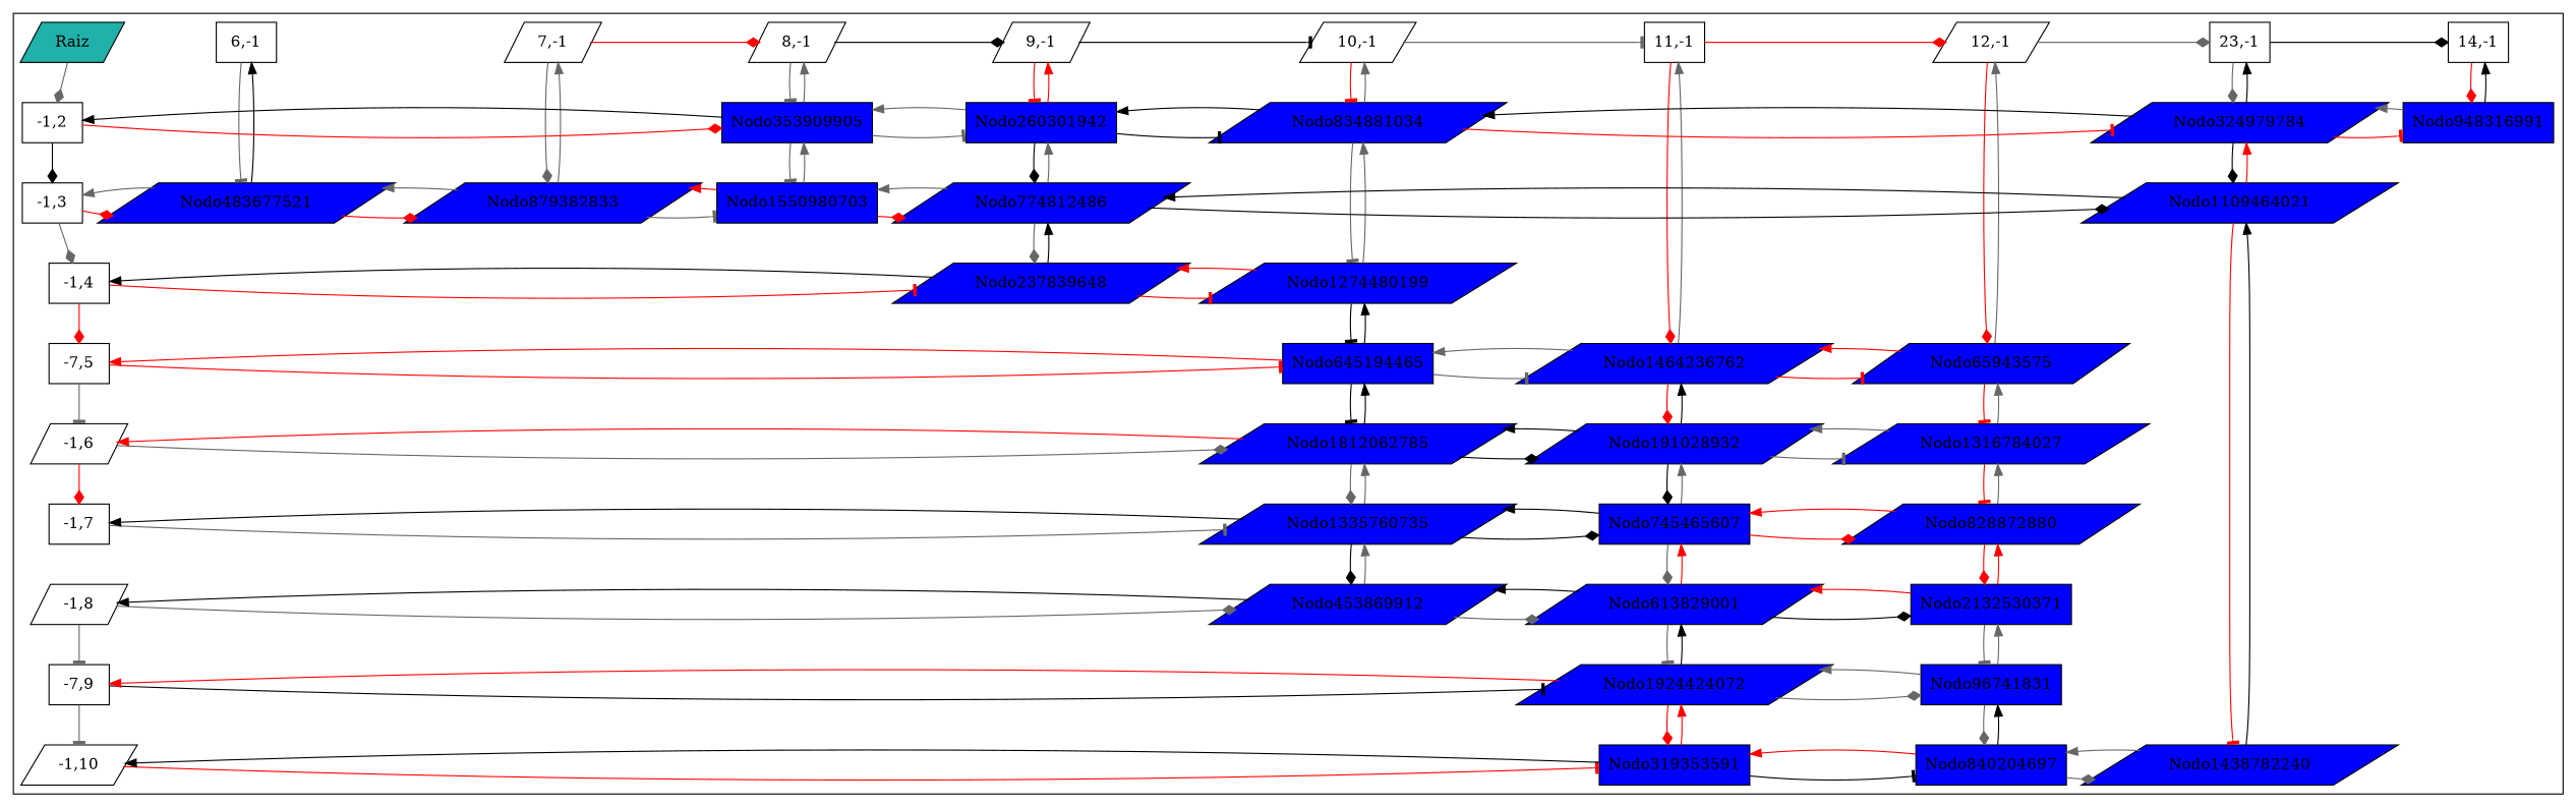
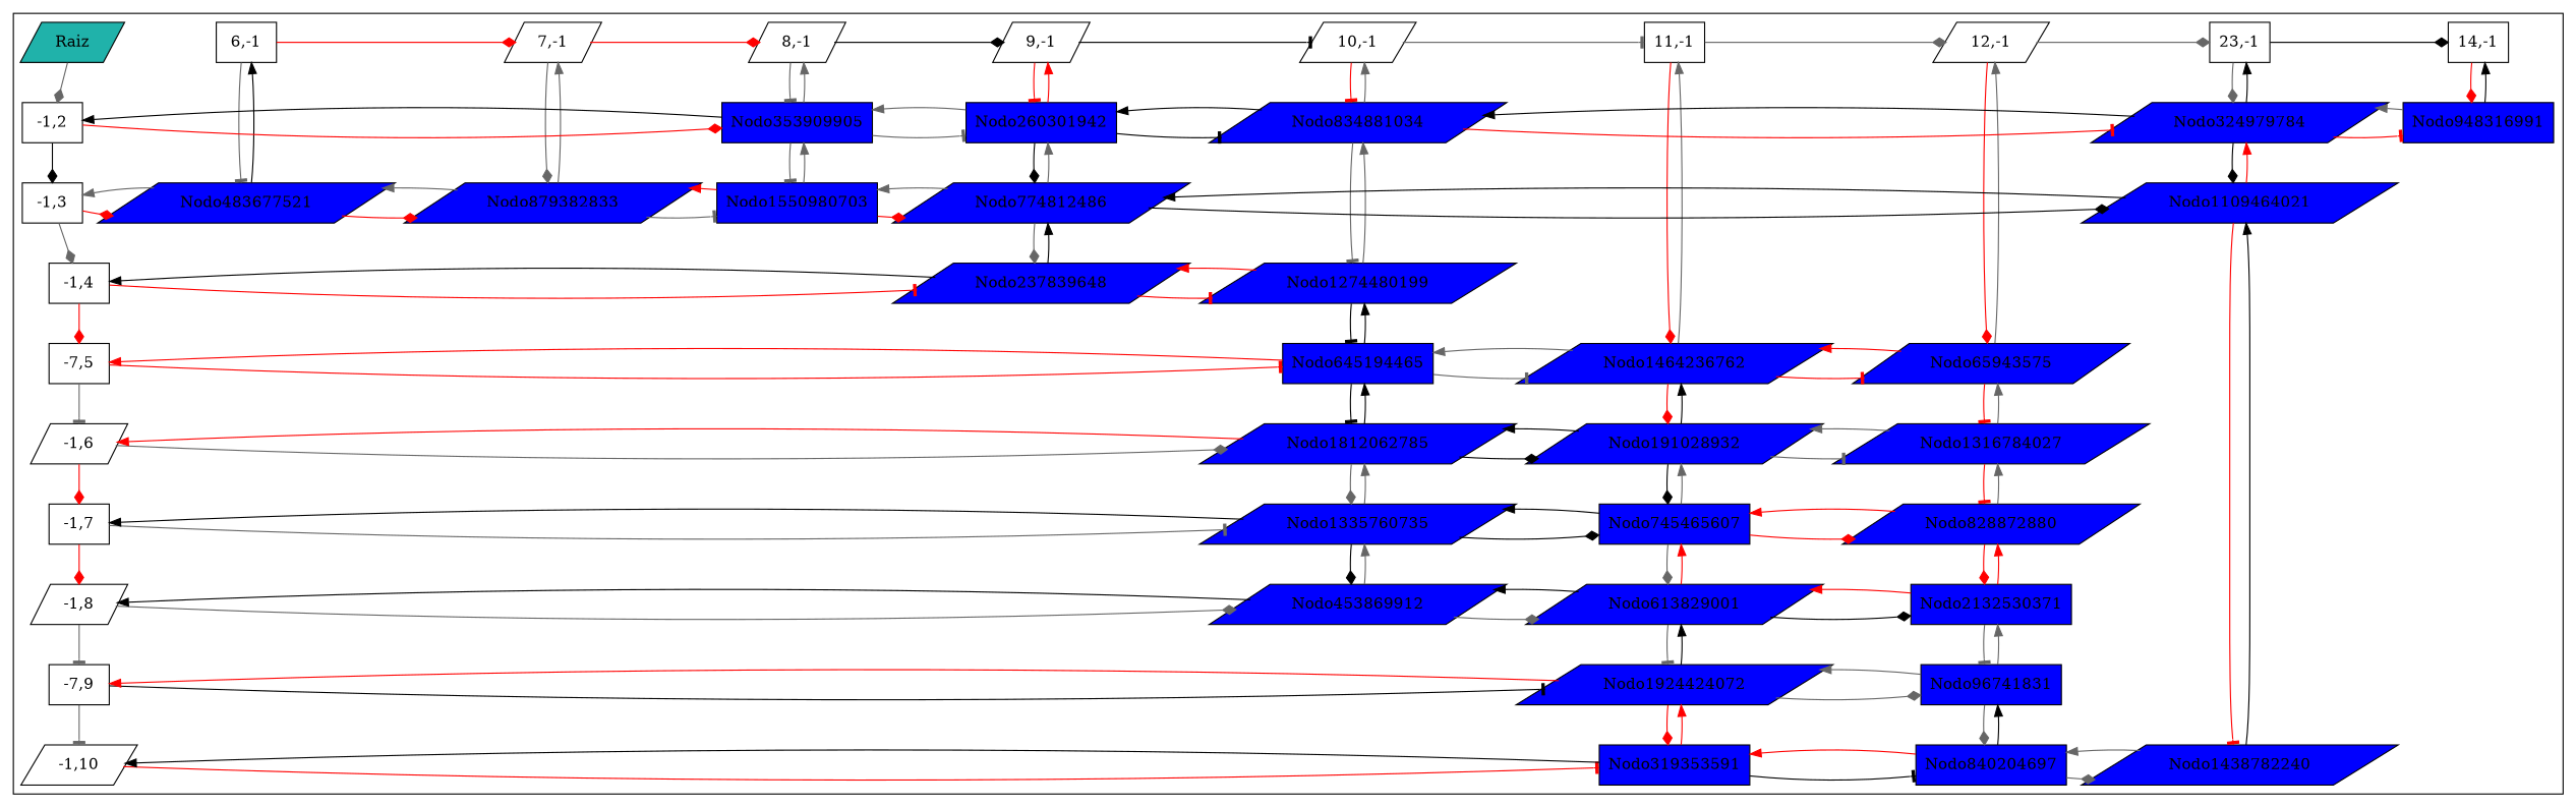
  digraph {
    node [fillcolor="#0000FF" shape=parallelogram style=filled group=1]
    edge [color=gray40]
    n1 [fillcolor=lightseagreen label=Raiz group=""]
    n2 [fillcolor=white group=8 label="6,-1" shape=box]
    n3 [fillcolor=white group=9 label="7,-1"]
    n4 [fillcolor=white group=10 label="8,-1"]
    n5 [fillcolor=white group=11 label="9,-1"]
    n6 [fillcolor=white group=12 label="10,-1"]
    n7 [fillcolor=white group=13 label="11,-1" shape=box]
    n8 [fillcolor=white group=14 label="12,-1"]
    n9 [fillcolor=white group=15 label="23,-1" shape=box]
    n10 [fillcolor=white group=16 label="14,-1" shape=box]
    n11 [fillcolor=white label="-1,2" shape=box]
    Nodo353909905 [group=10 shape=box]
    Nodo260301942 [group=11 shape=box]
    Nodo834881034 [group=12]
    Nodo324979784 [group=15]
    Nodo948316991 [group=16 shape=box]
    n17 [fillcolor=white label="-1,3" shape=box]
    Nodo483677521 [group=8]
    Nodo879382833 [group=9]
    Nodo1550980703 [group=10 shape=box]
    Nodo774812486 [group=11]
    Nodo1109464021 [group=15]
    n23 [fillcolor=white label="-1,4" shape=box]
    Nodo237839648 [group=11]
    Nodo1274480199 [group=12]
    n26 [fillcolor=white label="-7,5" shape=box]
    Nodo645194465 [group=12 shape=box]
    Nodo1464236762 [group=13]
    Nodo65943575 [group=14]
    n30 [fillcolor=white label="-1,6"]
    Nodo1812062785 [group=12]
    Nodo191028932 [group=13]
    Nodo1316784027 [group=14]
    n34 [fillcolor=white label="-1,7" shape=box]
    Nodo1335760735 [group=12]
    Nodo745465607 [group=13 shape=box]
    Nodo828872880 [group=14]
    n38 [fillcolor=white label="-1,8"]
    Nodo453869912 [group=12]
    Nodo613829001 [group=13]
    Nodo2132530371 [group=14 shape=box]
    n42 [fillcolor=white label="-7,9" shape=box]
    Nodo1924424072 [group=13]
    Nodo96741831 [group=14 shape=box]
    n45 [fillcolor=white label="-1,10"]
    Nodo319353591 [group=13 shape=box]
    Nodo840204697 [group=14 shape=box]
    Nodo1438782240 [group=15]
    subgraph cluster_1 {
      subgraph sub_2 {
        rank=same
        n1
        n2
        n3
        n4
        n5
        n6
        n7
        n8
        n9
        n10
      }
      subgraph sub_3 {
        rank=same
      }
      subgraph sub_4 {
        rank=same
        n11
        Nodo353909905
        Nodo260301942
        Nodo834881034
        Nodo324979784
        Nodo948316991
      }
      subgraph sub_5 {
        rank=same
        n17
        Nodo483677521
        Nodo879382833
        Nodo1550980703
        Nodo774812486
        Nodo1109464021
      }
      subgraph sub_6 {
        rank=same
        n23
        Nodo237839648
        Nodo1274480199
      }
      subgraph sub_7 {
        rank=same
        n26
        Nodo645194465
        Nodo1464236762
        Nodo65943575
      }
      subgraph sub_8 {
        rank=same
        n30
        Nodo1812062785
        Nodo191028932
        Nodo1316784027
      }
      subgraph sub_9 {
        rank=same
        n34
        Nodo1335760735
        Nodo745465607
        Nodo828872880
      }
      subgraph sub_10 {
        rank=same
        n38
        Nodo453869912
        Nodo613829001
        Nodo2132530371
      }
      subgraph sub_11 {
        rank=same
        n42
        Nodo1924424072
        Nodo96741831
      }
      subgraph sub_12 {
        rank=same
        n45
        Nodo319353591
        Nodo840204697
        Nodo1438782240
      }
    }
    n1 -> n11 [arrowhead=diamond]
+   n2 -> n3 [arrowhead=diamond color=red]
    n2 -> Nodo483677521 [arrowhead=tee]
    n2 -> Nodo483677521 [color=black dir=back]
    n3 -> n4 [arrowhead=diamond color=red]
    n3 -> Nodo879382833 [arrowhead=diamond]
    n3 -> Nodo879382833 [dir=back]
    n4 -> n5 [arrowhead=diamond color=black]
    n4 -> Nodo353909905 [arrowhead=tee]
    n4 -> Nodo353909905 [dir=back]
    n5 -> n6 [arrowhead=tee color=black]
    n5 -> Nodo260301942 [arrowhead=tee color=red]
    n5 -> Nodo260301942 [color=red dir=back]
    n6 -> n7 [arrowhead=tee]
    n6 -> Nodo834881034 [arrowhead=tee color=red]
    n6 -> Nodo834881034 [dir=back]
-   n7 -> n8 [arrowhead=diamond color=red]
+   n7 -> n8 [arrowhead=diamond]
    n7 -> Nodo1464236762 [arrowhead=diamond color=red]
    n7 -> Nodo1464236762 [dir=back]
    n8 -> n9 [arrowhead=diamond]
    n8 -> Nodo65943575 [arrowhead=diamond color=red]
    n8 -> Nodo65943575 [dir=back]
    n9 -> n10 [arrowhead=diamond color=black]
    n9 -> Nodo324979784 [arrowhead=diamond]
    n9 -> Nodo324979784 [color=black dir=back]
    n10 -> Nodo948316991 [arrowhead=diamond color=red]
    n10 -> Nodo948316991 [color=black dir=back]
    n11 -> Nodo353909905 [arrowhead=diamond color=red]
    n11 -> Nodo353909905 [color=black dir=back]
    n11 -> n17 [arrowhead=diamond color=black]
    Nodo353909905 -> Nodo260301942 [arrowhead=tee]
    Nodo353909905 -> Nodo260301942 [dir=back]
    Nodo353909905 -> Nodo1550980703 [arrowhead=tee]
    Nodo353909905 -> Nodo1550980703 [dir=back]
    Nodo260301942 -> Nodo834881034 [arrowhead=tee color=black]
    Nodo260301942 -> Nodo834881034 [color=black dir=back]
    Nodo260301942 -> Nodo774812486 [arrowhead=diamond color=black]
    Nodo260301942 -> Nodo774812486 [dir=back]
    Nodo834881034 -> Nodo324979784 [arrowhead=tee color=red]
    Nodo834881034 -> Nodo324979784 [color=black dir=back]
    Nodo834881034 -> Nodo1274480199 [arrowhead=tee]
    Nodo834881034 -> Nodo1274480199 [dir=back]
    Nodo324979784 -> Nodo948316991 [arrowhead=tee color=red]
    Nodo324979784 -> Nodo948316991 [dir=back]
    Nodo324979784 -> Nodo1109464021 [arrowhead=diamond color=black]
    Nodo324979784 -> Nodo1109464021 [color=red dir=back]
    n17 -> Nodo483677521 [arrowhead=diamond color=red]
    n17 -> Nodo483677521 [dir=back]
    n17 -> n23 [arrowhead=diamond]
    Nodo483677521 -> Nodo879382833 [arrowhead=diamond color=red]
    Nodo483677521 -> Nodo879382833 [dir=back]
    Nodo879382833 -> Nodo1550980703 [arrowhead=tee]
    Nodo879382833 -> Nodo1550980703 [color=red dir=back]
    Nodo1550980703 -> Nodo774812486 [arrowhead=diamond color=red]
    Nodo1550980703 -> Nodo774812486 [dir=back]
    Nodo774812486 -> Nodo1109464021 [arrowhead=diamond color=black]
    Nodo774812486 -> Nodo1109464021 [color=black dir=back]
    Nodo774812486 -> Nodo237839648 [arrowhead=diamond]
    Nodo774812486 -> Nodo237839648 [color=black dir=back]
    Nodo1109464021 -> Nodo1438782240 [arrowhead=tee color=red]
    Nodo1109464021 -> Nodo1438782240 [color=black dir=back]
    n23 -> Nodo237839648 [arrowhead=tee color=red]
    n23 -> Nodo237839648 [color=black dir=back]
    n23 -> n26 [arrowhead=diamond color=red]
    Nodo237839648 -> Nodo1274480199 [arrowhead=tee color=red]
    Nodo237839648 -> Nodo1274480199 [color=red dir=back]
    Nodo1274480199 -> Nodo645194465 [arrowhead=tee color=black]
    Nodo1274480199 -> Nodo645194465 [color=black dir=back]
    n26 -> Nodo645194465 [arrowhead=tee color=red]
    n26 -> Nodo645194465 [color=red dir=back]
    n26 -> n30 [arrowhead=tee]
    Nodo645194465 -> Nodo1464236762 [arrowhead=tee]
    Nodo645194465 -> Nodo1464236762 [dir=back]
    Nodo645194465 -> Nodo1812062785 [arrowhead=tee color=black]
    Nodo645194465 -> Nodo1812062785 [color=black dir=back]
    Nodo1464236762 -> Nodo65943575 [arrowhead=tee color=red]
    Nodo1464236762 -> Nodo65943575 [color=red dir=back]
    Nodo1464236762 -> Nodo191028932 [arrowhead=diamond color=red]
    Nodo1464236762 -> Nodo191028932 [color=black dir=back]
    Nodo65943575 -> Nodo1316784027 [arrowhead=tee color=red]
    Nodo65943575 -> Nodo1316784027 [dir=back]
    n30 -> Nodo1812062785 [arrowhead=diamond]
    n30 -> Nodo1812062785 [color=red dir=back]
    n30 -> n34 [arrowhead=diamond color=red]
    Nodo1812062785 -> Nodo191028932 [arrowhead=diamond color=black]
    Nodo1812062785 -> Nodo191028932 [color=black dir=back]
    Nodo1812062785 -> Nodo1335760735 [arrowhead=diamond]
    Nodo1812062785 -> Nodo1335760735 [dir=back]
    Nodo191028932 -> Nodo1316784027 [arrowhead=tee]
    Nodo191028932 -> Nodo1316784027 [dir=back]
    Nodo191028932 -> Nodo745465607 [arrowhead=diamond color=black]
    Nodo191028932 -> Nodo745465607 [dir=back]
    Nodo1316784027 -> Nodo828872880 [arrowhead=tee color=red]
    Nodo1316784027 -> Nodo828872880 [dir=back]
    n34 -> Nodo1335760735 [arrowhead=tee]
    n34 -> Nodo1335760735 [color=black dir=back]
+   n34 -> n38 [arrowhead=diamond color=red]
    Nodo1335760735 -> Nodo745465607 [arrowhead=diamond color=black]
    Nodo1335760735 -> Nodo745465607 [color=black dir=back]
    Nodo1335760735 -> Nodo453869912 [arrowhead=diamond color=black]
    Nodo1335760735 -> Nodo453869912 [dir=back]
    Nodo745465607 -> Nodo828872880 [arrowhead=diamond color=red]
    Nodo745465607 -> Nodo828872880 [color=red dir=back]
    Nodo745465607 -> Nodo613829001 [arrowhead=diamond]
    Nodo745465607 -> Nodo613829001 [color=red dir=back]
    Nodo828872880 -> Nodo2132530371 [arrowhead=diamond color=red]
    Nodo828872880 -> Nodo2132530371 [color=red dir=back]
    n38 -> Nodo453869912 [arrowhead=diamond]
    n38 -> Nodo453869912 [color=black dir=back]
    n38 -> n42 [arrowhead=tee]
    Nodo453869912 -> Nodo613829001 [arrowhead=diamond]
    Nodo453869912 -> Nodo613829001 [color=black dir=back]
    Nodo613829001 -> Nodo2132530371 [arrowhead=diamond color=black]
    Nodo613829001 -> Nodo2132530371 [color=red dir=back]
    Nodo613829001 -> Nodo1924424072 [arrowhead=tee]
    Nodo613829001 -> Nodo1924424072 [color=black dir=back]
    Nodo2132530371 -> Nodo96741831 [arrowhead=tee]
    Nodo2132530371 -> Nodo96741831 [dir=back]
    n42 -> Nodo1924424072 [arrowhead=tee color=black]
    n42 -> Nodo1924424072 [color=red dir=back]
    n42 -> n45 [arrowhead=tee]
    Nodo1924424072 -> Nodo96741831 [arrowhead=diamond]
    Nodo1924424072 -> Nodo96741831 [dir=back]
    Nodo1924424072 -> Nodo319353591 [arrowhead=diamond color=red]
    Nodo1924424072 -> Nodo319353591 [color=red dir=back]
    Nodo96741831 -> Nodo840204697 [arrowhead=diamond]
    Nodo96741831 -> Nodo840204697 [color=black dir=back]
    n45 -> Nodo319353591 [arrowhead=tee color=red]
    n45 -> Nodo319353591 [color=black dir=back]
    Nodo319353591 -> Nodo840204697 [arrowhead=tee color=black]
    Nodo319353591 -> Nodo840204697 [color=red dir=back]
    Nodo840204697 -> Nodo1438782240 [arrowhead=diamond]
    Nodo840204697 -> Nodo1438782240 [dir=back]
  }
